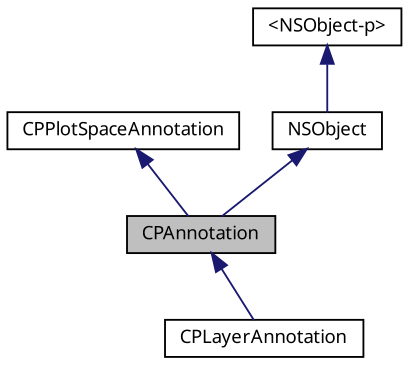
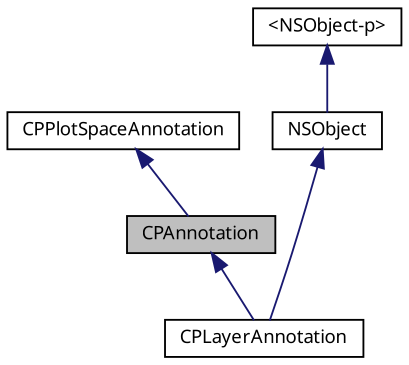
  digraph {
    node [color=black fontname="Lucinda Grande" fontsize=10 shape=record]
    edge [color=midnightblue dir=back fontname="Lucinda Grande" fontsize=10 labelfontname="Lucinda Grande" labelfontsize=10 style=solid]
    n1 [fillcolor=grey75 fontcolor=black height=0.2 label=CPAnnotation style=filled width=0.4]
    n2 [height=0.2 label=CPLayerAnnotation width=0.4]
    n3 [height=0.2 label=CPPlotSpaceAnnotation width=0.4]
    n4 [height=0.2 label=NSObject width=0.4]
    n5 [height=0.2 label="\<NSObject-p\>" width=0.4]
    n1 -> n2
    n3 -> n1
-   n4 -> n1
+   n4 -> n2
    n5 -> n4
  }
